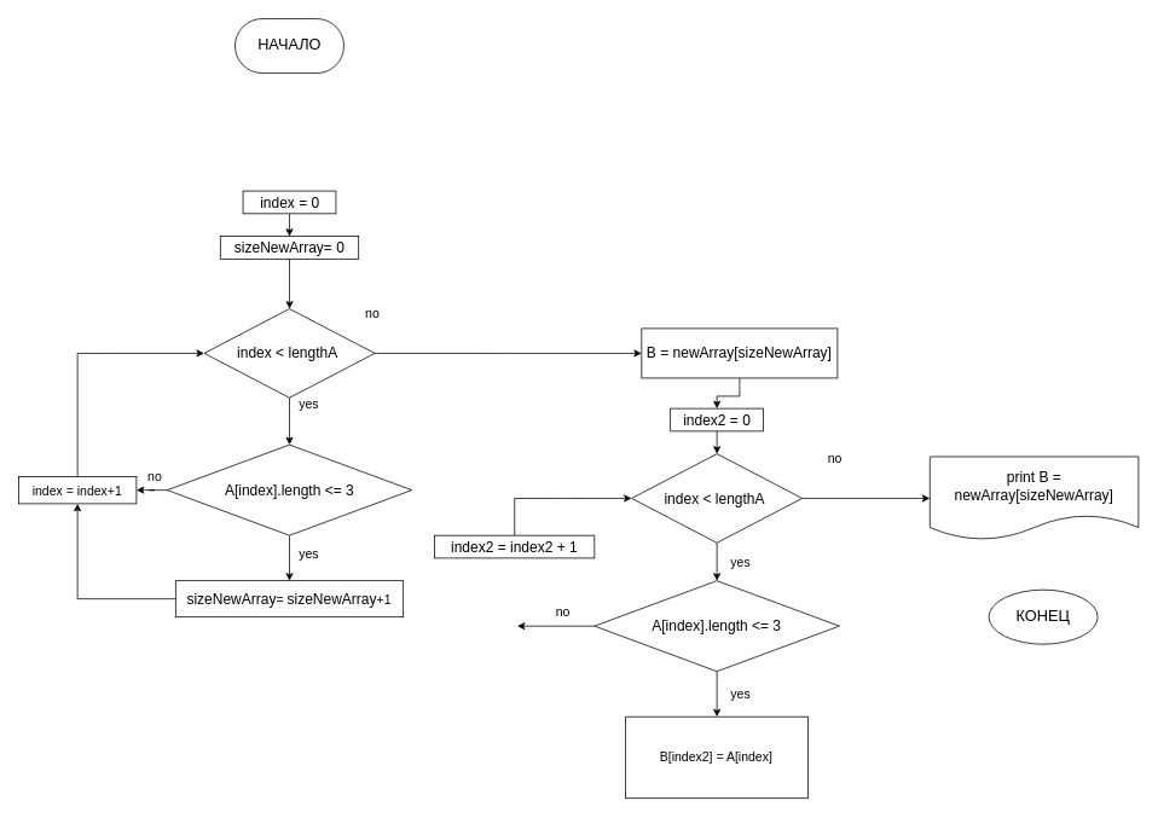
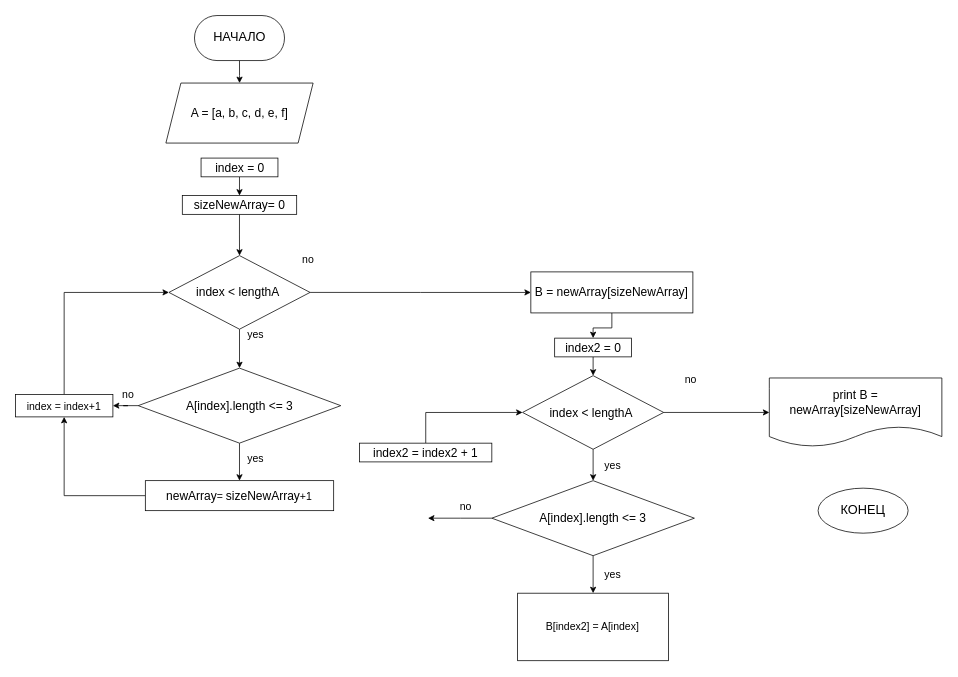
  <mxCell id="0" />
  <mxCell id="1" parent="0" />
+ <mxCell id="2" style="edgeStyle=orthogonalEdgeStyle;rounded=0;orthogonalLoop=1;jettySize=auto;html=1;exitX=0.5;exitY=1;exitDx=0;exitDy=0;fontSize=17;" parent="1" source="3" target="4" edge="1"><mxGeometry relative="1" as="geometry" /></mxCell>
  <mxCell id="3" value="&lt;font style=&quot;font-size: 17px;&quot;&gt;НАЧАЛО&lt;/font&gt;" style="rounded=1;whiteSpace=wrap;html=1;arcSize=50;" parent="1" vertex="1"><mxGeometry x="258.75" y="20" width="120" height="60" as="geometry" /></mxCell>
+ <mxCell id="4" value="A = [a, b, c, d, e, f]" style="shape=parallelogram;perimeter=parallelogramPerimeter;whiteSpace=wrap;html=1;fixedSize=1;fontSize=16;" parent="1" vertex="1"><mxGeometry x="220.63" y="110" width="196.25" height="80" as="geometry" /></mxCell>
  <mxCell id="5" style="edgeStyle=orthogonalEdgeStyle;rounded=0;orthogonalLoop=1;jettySize=auto;html=1;exitX=0.5;exitY=1;exitDx=0;exitDy=0;entryX=0.5;entryY=0;entryDx=0;entryDy=0;fontSize=17;" parent="1" source="6" target="8" edge="1"><mxGeometry relative="1" as="geometry" /></mxCell>
  <mxCell id="6" value="index = 0" style="rounded=0;whiteSpace=wrap;html=1;fontSize=16;" parent="1" vertex="1"><mxGeometry x="267.5" y="210" width="102.5" height="25" as="geometry" /></mxCell>
  <mxCell id="7" style="edgeStyle=orthogonalEdgeStyle;rounded=0;orthogonalLoop=1;jettySize=auto;html=1;exitX=0.5;exitY=1;exitDx=0;exitDy=0;fontSize=17;" parent="1" source="8" target="11" edge="1"><mxGeometry relative="1" as="geometry" /></mxCell>
  <mxCell id="8" value="sizeNewArray= 0" style="rounded=0;whiteSpace=wrap;html=1;fontSize=16;" parent="1" vertex="1"><mxGeometry x="242.5" y="260" width="152.49" height="25" as="geometry" /></mxCell>
  <mxCell id="9" style="edgeStyle=orthogonalEdgeStyle;rounded=0;orthogonalLoop=1;jettySize=auto;html=1;exitX=1;exitY=0.5;exitDx=0;exitDy=0;fontSize=14;" parent="1" source="11" target="18" edge="1"><mxGeometry relative="1" as="geometry" /></mxCell>
  <mxCell id="10" style="edgeStyle=orthogonalEdgeStyle;rounded=0;orthogonalLoop=1;jettySize=auto;html=1;exitX=0.5;exitY=0;exitDx=0;exitDy=0;fontSize=14;" parent="1" source="11" target="24" edge="1"><mxGeometry relative="1" as="geometry" /></mxCell>
  <mxCell id="11" value="index &amp;lt; lengthA&amp;nbsp;" style="rhombus;whiteSpace=wrap;html=1;fontSize=16;direction=south;" parent="1" vertex="1"><mxGeometry x="224.7" y="340" width="188.12" height="98.13" as="geometry" /></mxCell>
  <mxCell id="12" style="edgeStyle=orthogonalEdgeStyle;rounded=0;orthogonalLoop=1;jettySize=auto;html=1;exitX=0.5;exitY=0;exitDx=0;exitDy=0;entryX=0.5;entryY=1;entryDx=0;entryDy=0;fontSize=14;" parent="1" source="13" target="11" edge="1"><mxGeometry relative="1" as="geometry" /></mxCell>
  <mxCell id="13" value="&lt;font style=&quot;font-size: 14px;&quot;&gt;index = index+1&lt;/font&gt;" style="rounded=0;whiteSpace=wrap;html=1;fontSize=16;" parent="1" vertex="1"><mxGeometry x="20" y="525" width="130" height="30" as="geometry" /></mxCell>
  <mxCell id="14" style="edgeStyle=orthogonalEdgeStyle;rounded=0;orthogonalLoop=1;jettySize=auto;html=1;exitX=0;exitY=0.5;exitDx=0;exitDy=0;entryX=0.5;entryY=1;entryDx=0;entryDy=0;fontSize=14;" parent="1" source="15" target="13" edge="1"><mxGeometry relative="1" as="geometry" /></mxCell>
- <mxCell id="15" value="&lt;font style=&quot;font-size: 14px;&quot;&gt;&lt;span style=&quot;font-size: 16px;&quot;&gt;sizeNewArray&lt;/span&gt;=&amp;nbsp;&lt;span style=&quot;font-size: 16px;&quot;&gt;sizeNewArray&lt;/span&gt;+1&lt;/font&gt;" style="rounded=0;whiteSpace=wrap;html=1;fontSize=16;" parent="1" vertex="1"><mxGeometry x="193.21" y="640" width="251.09" height="40" as="geometry" /></mxCell>
+ <mxCell id="15" value="&lt;font style=&quot;font-size: 14px;&quot;&gt;&lt;span style=&quot;font-size: 16px;&quot;&gt;newArray&lt;/span&gt;=&amp;nbsp;&lt;span style=&quot;font-size: 16px;&quot;&gt;sizeNewArray&lt;/span&gt;+1&lt;/font&gt;" style="rounded=0;whiteSpace=wrap;html=1;fontSize=16;" parent="1" vertex="1"><mxGeometry x="193.21" y="640" width="251.09" height="40" as="geometry" /></mxCell>
  <mxCell id="16" style="edgeStyle=orthogonalEdgeStyle;rounded=0;orthogonalLoop=1;jettySize=auto;html=1;exitX=0.5;exitY=1;exitDx=0;exitDy=0;entryX=0.5;entryY=0;entryDx=0;entryDy=0;fontSize=14;" parent="1" source="18" target="15" edge="1"><mxGeometry relative="1" as="geometry" /></mxCell>
  <mxCell id="17" style="edgeStyle=orthogonalEdgeStyle;rounded=0;orthogonalLoop=1;jettySize=auto;html=1;exitX=0;exitY=0.5;exitDx=0;exitDy=0;fontSize=14;" parent="1" source="18" target="13" edge="1"><mxGeometry relative="1" as="geometry" /></mxCell>
  <mxCell id="18" value="A[index].length &amp;lt;= 3" style="rhombus;whiteSpace=wrap;html=1;fontSize=16;" parent="1" vertex="1"><mxGeometry x="183.75" y="490" width="270" height="100" as="geometry" /></mxCell>
  <mxCell id="19" value="yes" style="text;html=1;align=center;verticalAlign=middle;resizable=0;points=[];autosize=1;strokeColor=none;fillColor=none;fontSize=14;" parent="1" vertex="1"><mxGeometry x="315" y="595" width="50" height="30" as="geometry" /></mxCell>
  <mxCell id="20" value="no" style="text;html=1;align=center;verticalAlign=middle;resizable=0;points=[];autosize=1;strokeColor=none;fillColor=none;fontSize=14;" parent="1" vertex="1"><mxGeometry x="150" y="510" width="40" height="30" as="geometry" /></mxCell>
  <mxCell id="21" value="yes" style="text;html=1;align=center;verticalAlign=middle;resizable=0;points=[];autosize=1;strokeColor=none;fillColor=none;fontSize=14;" parent="1" vertex="1"><mxGeometry x="315" y="430" width="50" height="30" as="geometry" /></mxCell>
  <mxCell id="22" value="no" style="text;html=1;align=center;verticalAlign=middle;resizable=0;points=[];autosize=1;strokeColor=none;fillColor=none;fontSize=14;" parent="1" vertex="1"><mxGeometry x="390" y="330" width="40" height="30" as="geometry" /></mxCell>
  <mxCell id="23" style="edgeStyle=orthogonalEdgeStyle;rounded=0;orthogonalLoop=1;jettySize=auto;html=1;exitX=0.5;exitY=1;exitDx=0;exitDy=0;entryX=0.5;entryY=0;entryDx=0;entryDy=0;fontSize=14;" parent="1" source="24" target="27" edge="1"><mxGeometry relative="1" as="geometry" /></mxCell>
  <mxCell id="24" value="B = newArray[sizeNewArray]" style="rounded=0;whiteSpace=wrap;html=1;fontSize=16;" parent="1" vertex="1"><mxGeometry x="707.12" y="361.73" width="216" height="54.68" as="geometry" /></mxCell>
  <mxCell id="25" value="B[index2] = A[index]" style="whiteSpace=wrap;html=1;fontSize=14;" parent="1" vertex="1"><mxGeometry x="689.49" y="790" width="201.26" height="90" as="geometry" /></mxCell>
  <mxCell id="26" style="edgeStyle=orthogonalEdgeStyle;rounded=0;orthogonalLoop=1;jettySize=auto;html=1;exitX=0.5;exitY=1;exitDx=0;exitDy=0;entryX=0;entryY=0.5;entryDx=0;entryDy=0;fontSize=14;" parent="1" source="27" target="32" edge="1"><mxGeometry relative="1" as="geometry" /></mxCell>
  <mxCell id="27" value="index2 = 0" style="rounded=0;whiteSpace=wrap;html=1;fontSize=16;" parent="1" vertex="1"><mxGeometry x="738.87" y="450" width="102.5" height="25" as="geometry" /></mxCell>
  <mxCell id="28" style="edgeStyle=orthogonalEdgeStyle;rounded=0;orthogonalLoop=1;jettySize=auto;html=1;exitX=0.5;exitY=0;exitDx=0;exitDy=0;entryX=0.5;entryY=1;entryDx=0;entryDy=0;fontSize=14;" parent="1" source="29" target="32" edge="1"><mxGeometry relative="1" as="geometry" /></mxCell>
  <mxCell id="29" value="index2 = index2 + 1&lt;br&gt;" style="rounded=0;whiteSpace=wrap;html=1;fontSize=16;" parent="1" vertex="1"><mxGeometry x="478.87" y="590" width="176.25" height="25" as="geometry" /></mxCell>
  <mxCell id="30" style="edgeStyle=orthogonalEdgeStyle;rounded=0;orthogonalLoop=1;jettySize=auto;html=1;exitX=1;exitY=0.5;exitDx=0;exitDy=0;fontSize=14;" parent="1" source="32" target="35" edge="1"><mxGeometry relative="1" as="geometry" /></mxCell>
  <mxCell id="31" style="edgeStyle=orthogonalEdgeStyle;rounded=0;orthogonalLoop=1;jettySize=auto;html=1;exitX=0.5;exitY=0;exitDx=0;exitDy=0;entryX=0;entryY=0.5;entryDx=0;entryDy=0;fontSize=14;" edge="1" parent="1" source="32" target="36"><mxGeometry relative="1" as="geometry" /></mxCell>
  <mxCell id="32" value="index &amp;lt; lengthA&amp;nbsp;" style="rhombus;whiteSpace=wrap;html=1;fontSize=16;direction=south;" parent="1" vertex="1"><mxGeometry x="696.06" y="500" width="188.12" height="98.13" as="geometry" /></mxCell>
  <mxCell id="33" style="edgeStyle=orthogonalEdgeStyle;rounded=0;orthogonalLoop=1;jettySize=auto;html=1;exitX=0.5;exitY=1;exitDx=0;exitDy=0;entryX=0.5;entryY=0;entryDx=0;entryDy=0;fontSize=14;" parent="1" source="35" target="25" edge="1"><mxGeometry relative="1" as="geometry" /></mxCell>
  <mxCell id="34" style="edgeStyle=orthogonalEdgeStyle;rounded=0;orthogonalLoop=1;jettySize=auto;html=1;exitX=0;exitY=0.5;exitDx=0;exitDy=0;fontSize=14;" parent="1" source="35" edge="1"><mxGeometry relative="1" as="geometry"><mxPoint x="570" y="690" as="targetPoint" /></mxGeometry></mxCell>
  <mxCell id="35" value="A[index].length &amp;lt;= 3" style="rhombus;whiteSpace=wrap;html=1;fontSize=16;" parent="1" vertex="1"><mxGeometry x="655.12" y="640" width="270" height="100" as="geometry" /></mxCell>
  <mxCell id="36" value="&lt;span style=&quot;font-size: 16px;&quot;&gt;print B = newArray[sizeNewArray]&lt;/span&gt;" style="shape=document;whiteSpace=wrap;html=1;boundedLbl=1;fontSize=14;" parent="1" vertex="1"><mxGeometry x="1025" y="503.13" width="230" height="91.87" as="geometry" /></mxCell>
  <mxCell id="37" value="yes" style="text;html=1;align=center;verticalAlign=middle;resizable=0;points=[];autosize=1;strokeColor=none;fillColor=none;fontSize=14;" parent="1" vertex="1"><mxGeometry x="791.37" y="605" width="50" height="30" as="geometry" /></mxCell>
  <mxCell id="38" value="yes" style="text;html=1;align=center;verticalAlign=middle;resizable=0;points=[];autosize=1;strokeColor=none;fillColor=none;fontSize=14;" parent="1" vertex="1"><mxGeometry x="791.37" y="750" width="50" height="30" as="geometry" /></mxCell>
  <mxCell id="39" value="no" style="text;html=1;align=center;verticalAlign=middle;resizable=0;points=[];autosize=1;strokeColor=none;fillColor=none;fontSize=14;" parent="1" vertex="1"><mxGeometry x="600" y="660" width="40" height="30" as="geometry" /></mxCell>
  <mxCell id="40" value="&lt;span style=&quot;font-size: 17px;&quot;&gt;КОНЕЦ&lt;/span&gt;" style="ellipse;whiteSpace=wrap;html=1;arcSize=50;" vertex="1" parent="1"><mxGeometry x="1090" y="650" width="120" height="60" as="geometry" /></mxCell>
  <mxCell id="41" value="no" style="text;html=1;align=center;verticalAlign=middle;resizable=0;points=[];autosize=1;strokeColor=none;fillColor=none;fontSize=14;" vertex="1" parent="1"><mxGeometry x="900" y="490" width="40" height="30" as="geometry" /></mxCell>
